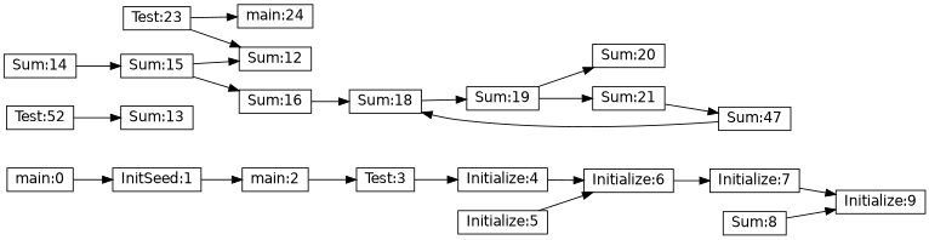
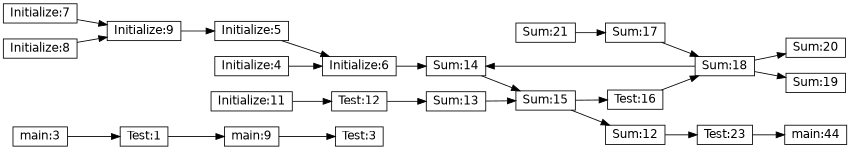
  digraph {
    fontname="DejaVu Sans"
    rankdir=LR
    node [fontname="DejaVu Sans" shape=record]
    edge [fontname="DejaVu Sans"]
-   "main:0" [height=.1 width=.1]
-   "InitSeed:1" [height=.1 width=.1]
-   "main:2" [height=.1 width=.1]
+   "main:0" [height=.1 width=.1 label="main:3"]
+   "InitSeed:1" [height=.1 width=.1 label="Test:1"]
+   "main:2" [height=.1 width=.1 label="main:9"]
    "Test:3" [height=.1 width=.1]
    "Initialize:4" [height=.1 width=.1]
    "Initialize:6" [height=.1 width=.1]
    "Initialize:7" [height=.1 width=.1]
    "Initialize:9" [height=.1 width=.1]
-   "Test:12" [height=.1 width=.1 label="Test:52"]
+   "Initialize:11" [height=.1 width=.1]
+   "Test:12" [height=.1 width=.1]
    "Initialize:5" [height=.1 width=.1]
    "Sum:13" [height=.1 width=.1]
-   "Initialize:8" [height=.1 width=.1 label="Sum:8"]
+   "Initialize:8" [height=.1 width=.1]
    "Sum:15" [height=.1 width=.1]
-   "Sum:16" [height=.1 width=.1]
+   "Sum:16" [height=.1 width=.1 label="Test:16"]
    n16 [height=.1 label="Sum:12" width=.1]
    "Sum:18" [height=.1 width=.1]
    "Test:23" [height=.1 width=.1]
    "Sum:14" [height=.1 width=.1]
    "Sum:19" [height=.1 width=.1]
-   "main:24" [height=.1 width=.1]
+   "main:24" [height=.1 width=.1 label="main:44"]
    "Sum:20" [height=.1 width=.1]
    "Sum:21" [height=.1 width=.1]
-   "Sum:17" [height=.1 width=.1 label="Sum:47"]
+   "Sum:17" [height=.1 width=.1]
    "main:0" -> "InitSeed:1"
    "InitSeed:1" -> "main:2"
    "main:2" -> "Test:3"
-   "Test:3" -> "Initialize:4"
    "Initialize:4" -> "Initialize:6"
-   "Initialize:6" -> "Initialize:7"
+   "Initialize:6" -> "Sum:14"
    "Initialize:7" -> "Initialize:9"
+   "Initialize:9" -> "Initialize:5"
+   "Initialize:11" -> "Test:12"
    "Test:12" -> "Sum:13"
    "Initialize:5" -> "Initialize:6"
+   "Sum:13" -> "Sum:15"
    "Initialize:8" -> "Initialize:9"
    "Sum:15" -> "Sum:16"
    "Sum:15" -> n16
    "Sum:16" -> "Sum:18"
-   "Test:23" -> n16
+   n16 -> "Test:23"
+   "Sum:18" -> "Sum:14"
    "Sum:18" -> "Sum:19"
    "Test:23" -> "main:24"
    "Sum:14" -> "Sum:15"
-   "Sum:19" -> "Sum:20"
-   "Sum:19" -> "Sum:21"
+   "Sum:18" -> "Sum:20"
    "Sum:21" -> "Sum:17"
    "Sum:17" -> "Sum:18"
  }
